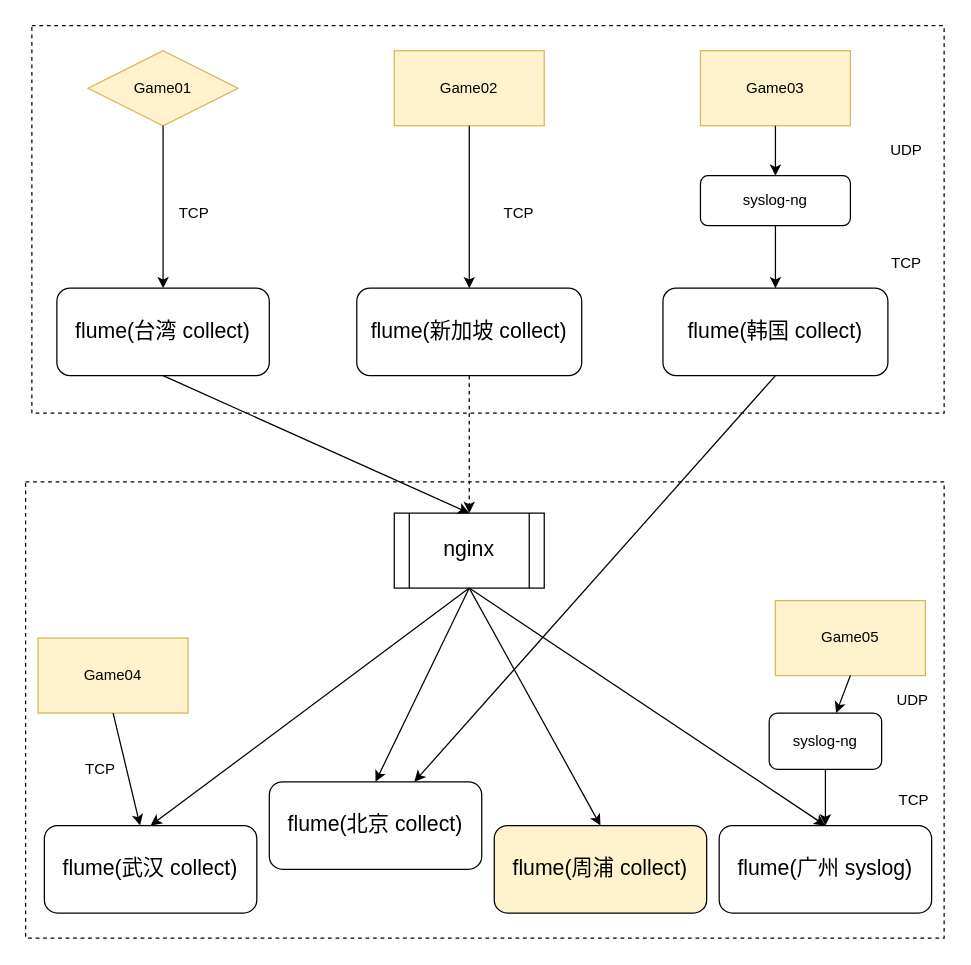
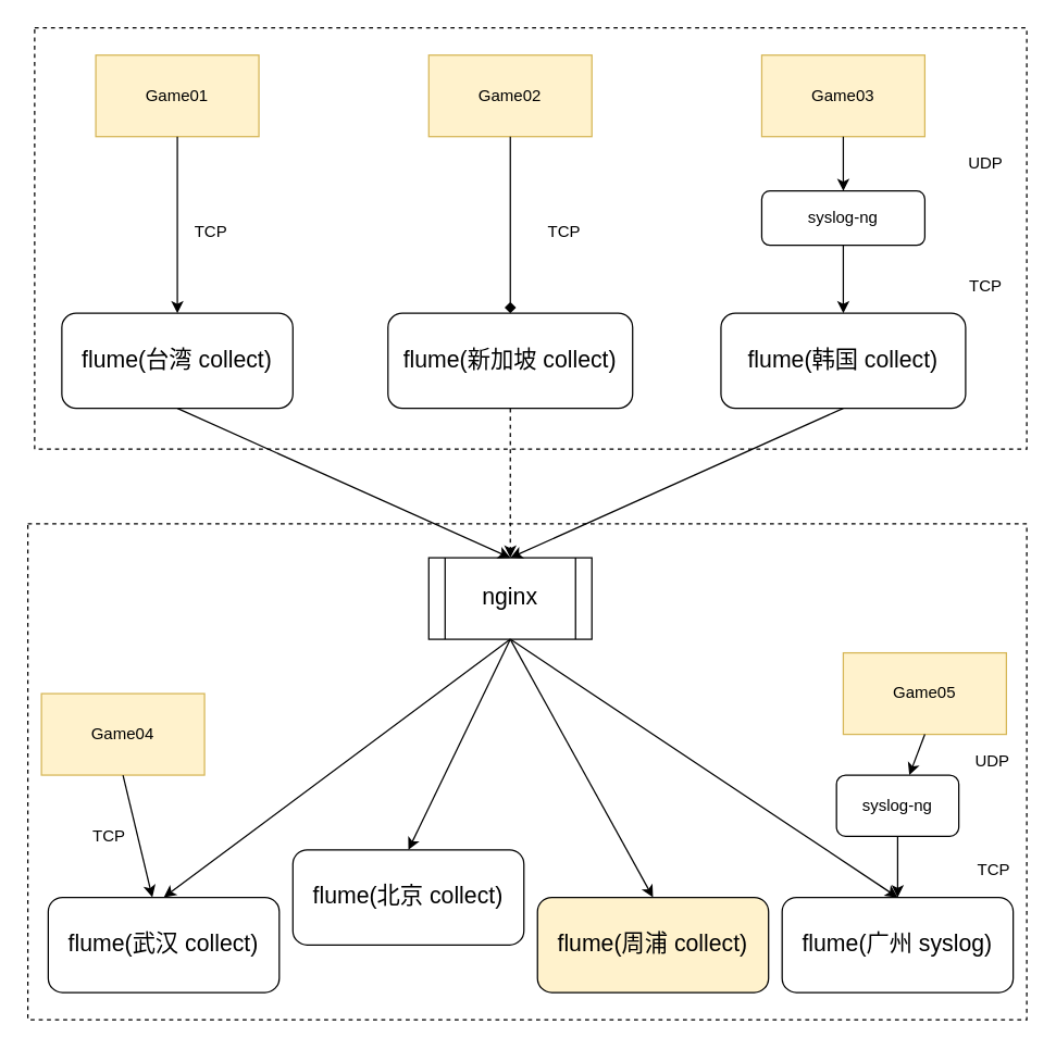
  <mxCell id="0" />
  <mxCell id="1" parent="0" />
  <mxCell id="2" value="" style="rounded=0;whiteSpace=wrap;html=1;fillColor=none;dashed=1;strokeWidth=1;" vertex="1" parent="1"><mxGeometry x="20" y="385" width="735" height="365" as="geometry" /></mxCell>
  <mxCell id="3" value="" style="rounded=0;whiteSpace=wrap;html=1;fillColor=none;dashed=1;strokeWidth=1;" parent="1" vertex="1"><mxGeometry x="25" y="20" width="730" height="310" as="geometry" /></mxCell>
  <mxCell id="4" value="&lt;font style=&quot;font-size: 17px&quot;&gt;flume(台湾 collect)&lt;/font&gt;" style="rounded=1;whiteSpace=wrap;html=1;" parent="1" vertex="1"><mxGeometry x="45" y="230" width="170" height="70" as="geometry" /></mxCell>
  <mxCell id="5" value="&lt;font style=&quot;font-size: 17px&quot;&gt;flume(新加坡 collect)&lt;/font&gt;" style="rounded=1;whiteSpace=wrap;html=1;" parent="1" vertex="1"><mxGeometry x="285" y="230" width="180" height="70" as="geometry" /></mxCell>
  <mxCell id="6" value="&lt;font style=&quot;font-size: 17px&quot;&gt;flume(韩国 collect)&lt;/font&gt;" style="rounded=1;whiteSpace=wrap;html=1;" parent="1" vertex="1"><mxGeometry x="530" y="230" width="180" height="70" as="geometry" /></mxCell>
- <mxCell id="7" value="Game01" style="rhombus;whiteSpace=wrap;html=1;fillColor=#fff2cc;strokeColor=#d6b656;" parent="1" vertex="1"><mxGeometry x="70" y="40" width="120" height="60" as="geometry" /></mxCell>
+ <mxCell id="7" value="Game01" style="rounded=0;whiteSpace=wrap;html=1;fillColor=#fff2cc;strokeColor=#d6b656;" parent="1" vertex="1"><mxGeometry x="70" y="40" width="120" height="60" as="geometry" /></mxCell>
  <mxCell id="8" value="Game02" style="rounded=0;whiteSpace=wrap;html=1;fillColor=#fff2cc;strokeColor=#d6b656;" parent="1" vertex="1"><mxGeometry x="315" y="40" width="120" height="60" as="geometry" /></mxCell>
  <mxCell id="9" value="Game03" style="rounded=0;whiteSpace=wrap;html=1;fillColor=#fff2cc;strokeColor=#d6b656;" parent="1" vertex="1"><mxGeometry x="560" y="40" width="120" height="60" as="geometry" /></mxCell>
  <mxCell id="10" value="" style="endArrow=classic;html=1;exitX=0.5;exitY=1;exitDx=0;exitDy=0;entryX=0.5;entryY=0;entryDx=0;entryDy=0;" parent="1" source="7" target="4" edge="1"><mxGeometry width="50" height="50" relative="1" as="geometry"><mxPoint x="195" y="180" as="sourcePoint" /><mxPoint x="245" y="130" as="targetPoint" /></mxGeometry></mxCell>
- <mxCell id="11" value="" style="endArrow=classic;html=1;exitX=0.5;exitY=1;exitDx=0;exitDy=0;" parent="1" source="8" target="5" edge="1"><mxGeometry width="50" height="50" relative="1" as="geometry"><mxPoint x="385" y="180" as="sourcePoint" /><mxPoint x="435" y="130" as="targetPoint" /></mxGeometry></mxCell>
+ <mxCell id="11" value="" style="endArrow=diamond;html=1;exitX=0.5;exitY=1;exitDx=0;exitDy=0;" parent="1" source="8" target="5" edge="1"><mxGeometry width="50" height="50" relative="1" as="geometry"><mxPoint x="385" y="180" as="sourcePoint" /><mxPoint x="435" y="130" as="targetPoint" /></mxGeometry></mxCell>
  <mxCell id="12" value="syslog-ng" style="rounded=1;whiteSpace=wrap;html=1;" parent="1" vertex="1"><mxGeometry x="560" y="140" width="120" height="40" as="geometry" /></mxCell>
  <mxCell id="13" value="" style="endArrow=classic;html=1;exitX=0.5;exitY=1;exitDx=0;exitDy=0;" parent="1" source="9" target="12" edge="1"><mxGeometry width="50" height="50" relative="1" as="geometry"><mxPoint x="795" y="200" as="sourcePoint" /><mxPoint x="845" y="150" as="targetPoint" /></mxGeometry></mxCell>
  <mxCell id="14" value="" style="endArrow=classic;html=1;exitX=0.5;exitY=1;exitDx=0;exitDy=0;entryX=0.5;entryY=0;entryDx=0;entryDy=0;" parent="1" source="12" target="6" edge="1"><mxGeometry width="50" height="50" relative="1" as="geometry"><mxPoint x="745" y="360" as="sourcePoint" /><mxPoint x="795" y="310" as="targetPoint" /></mxGeometry></mxCell>
  <mxCell id="15" value="TCP" style="text;html=1;strokeColor=none;fillColor=none;align=center;verticalAlign=middle;whiteSpace=wrap;rounded=0;" parent="1" vertex="1"><mxGeometry x="135" y="160" width="40" height="20" as="geometry" /></mxCell>
  <mxCell id="16" value="TCP" style="text;html=1;strokeColor=none;fillColor=none;align=center;verticalAlign=middle;whiteSpace=wrap;rounded=0;" parent="1" vertex="1"><mxGeometry x="395" y="160" width="40" height="20" as="geometry" /></mxCell>
  <mxCell id="17" value="UDP" style="text;html=1;strokeColor=none;fillColor=none;align=center;verticalAlign=middle;whiteSpace=wrap;rounded=0;" parent="1" vertex="1"><mxGeometry x="705" y="110" width="40" height="20" as="geometry" /></mxCell>
  <mxCell id="18" value="TCP" style="text;html=1;strokeColor=none;fillColor=none;align=center;verticalAlign=middle;whiteSpace=wrap;rounded=0;" parent="1" vertex="1"><mxGeometry x="705" y="200" width="40" height="20" as="geometry" /></mxCell>
  <mxCell id="19" value="&lt;font style=&quot;font-size: 17px&quot;&gt;flume(武汉 collect)&lt;/font&gt;" style="rounded=1;whiteSpace=wrap;html=1;" parent="1" vertex="1"><mxGeometry x="35" y="660" width="170" height="70" as="geometry" /></mxCell>
  <mxCell id="20" value="&lt;font style=&quot;font-size: 17px&quot;&gt;nginx&lt;/font&gt;" style="shape=process;whiteSpace=wrap;html=1;backgroundOutline=1;" parent="1" vertex="1"><mxGeometry x="315" y="410" width="120" height="60" as="geometry" /></mxCell>
  <mxCell id="21" value="" style="endArrow=classic;html=1;exitX=0.5;exitY=1;exitDx=0;exitDy=0;entryX=0.5;entryY=0;entryDx=0;entryDy=0;" parent="1" source="4" target="20" edge="1"><mxGeometry width="50" height="50" relative="1" as="geometry"><mxPoint x="195" y="410" as="sourcePoint" /><mxPoint x="245" y="360" as="targetPoint" /></mxGeometry></mxCell>
  <mxCell id="22" value="" style="endArrow=classic;html=1;exitX=0.5;exitY=1;exitDx=0;exitDy=0;entryX=0.5;entryY=0;entryDx=0;entryDy=0;dashed=1;" parent="1" source="5" target="20" edge="1"><mxGeometry width="50" height="50" relative="1" as="geometry"><mxPoint x="245" y="480" as="sourcePoint" /><mxPoint x="295" y="430" as="targetPoint" /></mxGeometry></mxCell>
- <mxCell id="23" value="" style="endArrow=classic;html=1;exitX=0.5;exitY=1;exitDx=0;exitDy=0;" parent="1" source="6" target="24" edge="1"><mxGeometry width="50" height="50" relative="1" as="geometry"><mxPoint x="275" y="470" as="sourcePoint" /><mxPoint x="375" y="400" as="targetPoint" /></mxGeometry></mxCell>
+ <mxCell id="23" value="" style="endArrow=classic;html=1;exitX=0.5;exitY=1;exitDx=0;exitDy=0;entryX=0.5;entryY=0;entryDx=0;entryDy=0;" parent="1" source="6" target="20" edge="1"><mxGeometry width="50" height="50" relative="1" as="geometry"><mxPoint x="275" y="470" as="sourcePoint" /><mxPoint x="375" y="400" as="targetPoint" /></mxGeometry></mxCell>
  <mxCell id="24" value="&lt;font style=&quot;font-size: 17px&quot;&gt;flume(北京 collect)&lt;/font&gt;" style="rounded=1;whiteSpace=wrap;html=1;" parent="1" vertex="1"><mxGeometry x="215" y="625" width="170" height="70" as="geometry" /></mxCell>
  <mxCell id="25" value="&lt;font style=&quot;font-size: 17px&quot;&gt;flume(周浦 collect)&lt;/font&gt;" style="rounded=1;whiteSpace=wrap;html=1;fillColor=#fff2cc;" parent="1" vertex="1"><mxGeometry x="395" y="660" width="170" height="70" as="geometry" /></mxCell>
  <mxCell id="26" value="&lt;font style=&quot;font-size: 17px&quot;&gt;flume(广州 syslog)&lt;/font&gt;" style="rounded=1;whiteSpace=wrap;html=1;" parent="1" vertex="1"><mxGeometry x="575" y="660" width="170" height="70" as="geometry" /></mxCell>
  <mxCell id="27" value="" style="endArrow=classic;html=1;exitX=0.5;exitY=1;exitDx=0;exitDy=0;entryX=0.5;entryY=0;entryDx=0;entryDy=0;" parent="1" source="20" target="19" edge="1"><mxGeometry width="50" height="50" relative="1" as="geometry"><mxPoint x="375" y="530" as="sourcePoint" /><mxPoint x="475" y="800" as="targetPoint" /></mxGeometry></mxCell>
  <mxCell id="28" value="" style="endArrow=classic;html=1;entryX=0.5;entryY=0;entryDx=0;entryDy=0;" parent="1" target="24" edge="1"><mxGeometry width="50" height="50" relative="1" as="geometry"><mxPoint x="375" y="470" as="sourcePoint" /><mxPoint x="585" y="780" as="targetPoint" /></mxGeometry></mxCell>
  <mxCell id="29" value="" style="endArrow=classic;html=1;entryX=0.5;entryY=0;entryDx=0;entryDy=0;exitX=0.5;exitY=1;exitDx=0;exitDy=0;" parent="1" source="20" target="25" edge="1"><mxGeometry width="50" height="50" relative="1" as="geometry"><mxPoint x="375" y="530" as="sourcePoint" /><mxPoint x="535" y="760" as="targetPoint" /></mxGeometry></mxCell>
  <mxCell id="30" value="" style="endArrow=classic;html=1;exitX=0.5;exitY=1;exitDx=0;exitDy=0;entryX=0.5;entryY=0;entryDx=0;entryDy=0;" parent="1" source="20" target="26" edge="1"><mxGeometry width="50" height="50" relative="1" as="geometry"><mxPoint x="375" y="530" as="sourcePoint" /><mxPoint x="655" y="800" as="targetPoint" /></mxGeometry></mxCell>
  <mxCell id="31" value="Game04" style="rounded=0;whiteSpace=wrap;html=1;fillColor=#fff2cc;strokeColor=#d6b656;" parent="1" vertex="1"><mxGeometry x="30" y="510" width="120" height="60" as="geometry" /></mxCell>
  <mxCell id="32" value="" style="endArrow=classic;html=1;exitX=0.5;exitY=1;exitDx=0;exitDy=0;" parent="1" source="31" target="19" edge="1"><mxGeometry width="50" height="50" relative="1" as="geometry"><mxPoint x="185" y="600" as="sourcePoint" /><mxPoint x="235" y="550" as="targetPoint" /></mxGeometry></mxCell>
  <mxCell id="33" value="TCP" style="text;html=1;strokeColor=none;fillColor=none;align=center;verticalAlign=middle;whiteSpace=wrap;rounded=0;" parent="1" vertex="1"><mxGeometry x="60" y="605" width="40" height="20" as="geometry" /></mxCell>
  <mxCell id="34" value="Game05" style="rounded=0;whiteSpace=wrap;html=1;fillColor=#fff2cc;strokeColor=#d6b656;" parent="1" vertex="1"><mxGeometry x="620" y="480" width="120" height="60" as="geometry" /></mxCell>
  <mxCell id="35" value="syslog-ng" style="rounded=1;whiteSpace=wrap;html=1;" parent="1" vertex="1"><mxGeometry x="615" y="570" width="90" height="45" as="geometry" /></mxCell>
  <mxCell id="36" value="" style="endArrow=classic;html=1;exitX=0.5;exitY=1;exitDx=0;exitDy=0;entryX=0.5;entryY=0;entryDx=0;entryDy=0;" parent="1" source="35" target="26" edge="1"><mxGeometry width="50" height="50" relative="1" as="geometry"><mxPoint x="865" y="650" as="sourcePoint" /><mxPoint x="915" y="600" as="targetPoint" /></mxGeometry></mxCell>
  <mxCell id="37" value="" style="endArrow=classic;html=1;exitX=0.5;exitY=1;exitDx=0;exitDy=0;" parent="1" source="34" target="35" edge="1"><mxGeometry width="50" height="50" relative="1" as="geometry"><mxPoint x="815" y="580" as="sourcePoint" /><mxPoint x="865" y="530" as="targetPoint" /></mxGeometry></mxCell>
  <mxCell id="38" value="UDP" style="text;html=1;strokeColor=none;fillColor=none;align=center;verticalAlign=middle;whiteSpace=wrap;rounded=0;" parent="1" vertex="1"><mxGeometry x="710" y="550" width="40" height="20" as="geometry" /></mxCell>
  <mxCell id="39" value="TCP" style="text;html=1;strokeColor=none;fillColor=none;align=center;verticalAlign=middle;whiteSpace=wrap;rounded=0;" parent="1" vertex="1"><mxGeometry x="711" y="630" width="40" height="20" as="geometry" /></mxCell>
